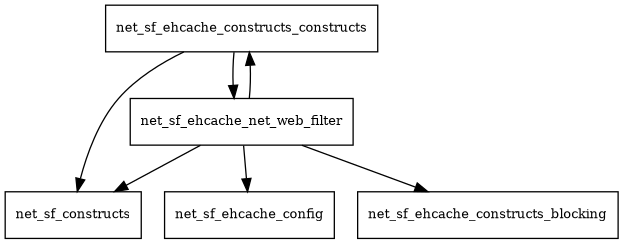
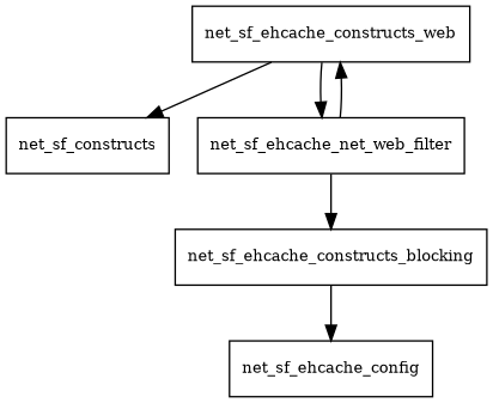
  digraph {
    node [fontsize=10.0 shape=box]
    n1 [label=net_sf_constructs]
-   net_sf_ehcache_constructs_web [label=net_sf_ehcache_constructs_constructs]
+   net_sf_ehcache_constructs_web
    n3 [label=net_sf_ehcache_net_web_filter]
    net_sf_ehcache_config
    net_sf_ehcache_constructs_blocking
    net_sf_ehcache_constructs_web -> n1
    net_sf_ehcache_constructs_web -> n3
-   n3 -> n1
    n3 -> net_sf_ehcache_constructs_web
-   n3 -> net_sf_ehcache_config
+   net_sf_ehcache_constructs_blocking -> net_sf_ehcache_config
    n3 -> net_sf_ehcache_constructs_blocking
  }
